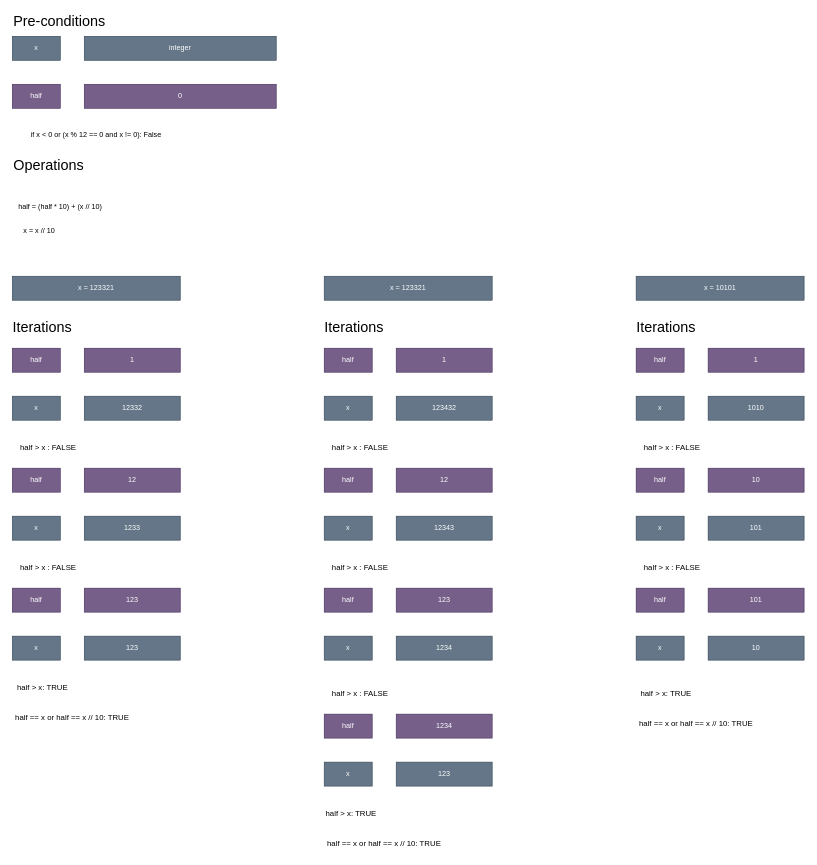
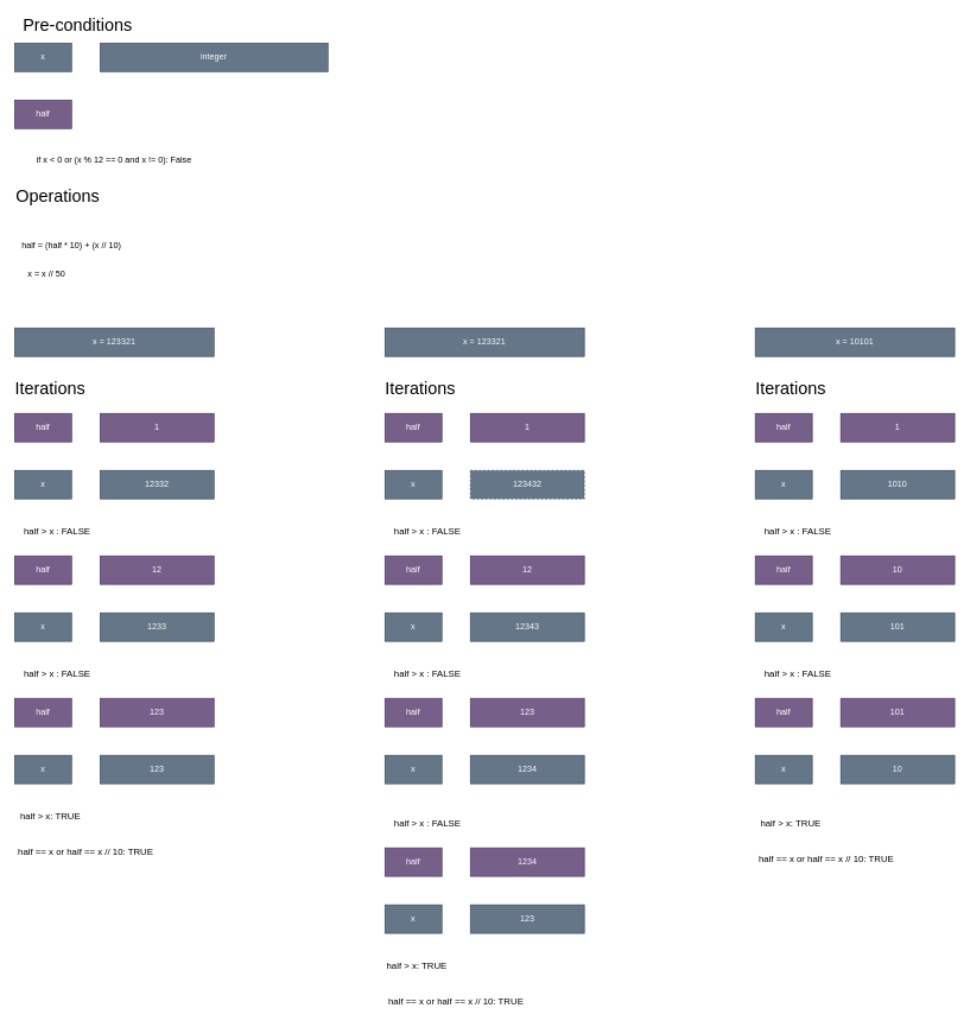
  <mxCell id="0" />
  <mxCell id="1" parent="0" />
  <mxCell id="2" value="x" style="rounded=0;whiteSpace=wrap;html=1;fillColor=#647687;fontColor=#ffffff;strokeColor=#314354;" vertex="1" parent="1"><mxGeometry x="20" y="60" width="80" height="40" as="geometry" /></mxCell>
  <mxCell id="3" value="half" style="rounded=0;whiteSpace=wrap;html=1;fillColor=#76608a;fontColor=#ffffff;strokeColor=#432D57;" vertex="1" parent="1"><mxGeometry x="20" y="140" width="80" height="40" as="geometry" /></mxCell>
  <mxCell id="4" value="integer" style="rounded=0;whiteSpace=wrap;html=1;fillColor=#647687;fontColor=#ffffff;strokeColor=#314354;" vertex="1" parent="1"><mxGeometry x="140" y="60" width="320" height="40" as="geometry" /></mxCell>
- <mxCell id="5" value="0" style="rounded=0;whiteSpace=wrap;html=1;fillColor=#76608a;fontColor=#ffffff;strokeColor=#432D57;" vertex="1" parent="1"><mxGeometry x="140" y="140" width="320" height="40" as="geometry" /></mxCell>
- <mxCell id="6" value="Pre-conditions" style="text;html=1;strokeColor=none;fillColor=none;align=left;verticalAlign=middle;whiteSpace=wrap;rounded=0;fontSize=24;" vertex="1" parent="1"><mxGeometry x="20" y="20" width="390" height="30" as="geometry" /></mxCell>
+ <mxCell id="6" value="Pre-conditions" style="text;html=1;strokeColor=none;fillColor=none;align=left;verticalAlign=middle;whiteSpace=wrap;rounded=0;fontSize=24;" vertex="1" parent="1"><mxGeometry x="30" y="20" width="390" height="30" as="geometry" /></mxCell>
  <mxCell id="7" value="Iterations" style="text;html=1;strokeColor=none;fillColor=none;align=center;verticalAlign=middle;whiteSpace=wrap;rounded=0;fontSize=24;" vertex="1" parent="1"><mxGeometry x="40" y="530" width="60" height="30" as="geometry" /></mxCell>
  <mxCell id="8" value="half" style="rounded=0;whiteSpace=wrap;html=1;fillColor=#76608a;fontColor=#ffffff;strokeColor=#432D57;" vertex="1" parent="1"><mxGeometry x="20" y="580" width="80" height="40" as="geometry" /></mxCell>
  <mxCell id="9" value="x" style="rounded=0;whiteSpace=wrap;html=1;fillColor=#647687;fontColor=#ffffff;strokeColor=#314354;" vertex="1" parent="1"><mxGeometry x="20" y="660" width="80" height="40" as="geometry" /></mxCell>
  <mxCell id="10" value="1" style="rounded=0;whiteSpace=wrap;html=1;fillColor=#76608a;fontColor=#ffffff;strokeColor=#432D57;" vertex="1" parent="1"><mxGeometry x="140" y="580" width="160" height="40" as="geometry" /></mxCell>
  <mxCell id="11" value="12332" style="rounded=0;whiteSpace=wrap;html=1;fillColor=#647687;fontColor=#ffffff;strokeColor=#314354;" vertex="1" parent="1"><mxGeometry x="140" y="660" width="160" height="40" as="geometry" /></mxCell>
  <mxCell id="12" value="&lt;font style=&quot;font-size: 13px;&quot;&gt;half &amp;gt; x : FALSE&lt;/font&gt;" style="text;html=1;strokeColor=none;fillColor=none;align=center;verticalAlign=middle;whiteSpace=wrap;rounded=0;fontSize=13;" vertex="1" parent="1"><mxGeometry x="20" y="730" width="120" height="30" as="geometry" /></mxCell>
  <mxCell id="13" value="half" style="rounded=0;whiteSpace=wrap;html=1;fillColor=#76608a;fontColor=#ffffff;strokeColor=#432D57;" vertex="1" parent="1"><mxGeometry x="20" y="780" width="80" height="40" as="geometry" /></mxCell>
  <mxCell id="14" value="x" style="rounded=0;whiteSpace=wrap;html=1;fillColor=#647687;fontColor=#ffffff;strokeColor=#314354;" vertex="1" parent="1"><mxGeometry x="20" y="860" width="80" height="40" as="geometry" /></mxCell>
  <mxCell id="15" value="12" style="rounded=0;whiteSpace=wrap;html=1;fillColor=#76608a;fontColor=#ffffff;strokeColor=#432D57;" vertex="1" parent="1"><mxGeometry x="140" y="780" width="160" height="40" as="geometry" /></mxCell>
  <mxCell id="16" value="1233" style="rounded=0;whiteSpace=wrap;html=1;fillColor=#647687;fontColor=#ffffff;strokeColor=#314354;" vertex="1" parent="1"><mxGeometry x="140" y="860" width="160" height="40" as="geometry" /></mxCell>
  <mxCell id="17" value="&lt;font style=&quot;font-size: 13px;&quot;&gt;half &amp;gt; x : FALSE&lt;/font&gt;" style="text;html=1;strokeColor=none;fillColor=none;align=center;verticalAlign=middle;whiteSpace=wrap;rounded=0;fontSize=13;" vertex="1" parent="1"><mxGeometry x="20" y="930" width="120" height="30" as="geometry" /></mxCell>
  <mxCell id="18" value="half" style="rounded=0;whiteSpace=wrap;html=1;fillColor=#76608a;fontColor=#ffffff;strokeColor=#432D57;" vertex="1" parent="1"><mxGeometry x="20" y="980" width="80" height="40" as="geometry" /></mxCell>
  <mxCell id="19" value="x" style="rounded=0;whiteSpace=wrap;html=1;fillColor=#647687;fontColor=#ffffff;strokeColor=#314354;" vertex="1" parent="1"><mxGeometry x="20" y="1060" width="80" height="40" as="geometry" /></mxCell>
  <mxCell id="20" value="123" style="rounded=0;whiteSpace=wrap;html=1;fillColor=#76608a;fontColor=#ffffff;strokeColor=#432D57;" vertex="1" parent="1"><mxGeometry x="140" y="980" width="160" height="40" as="geometry" /></mxCell>
  <mxCell id="21" value="123" style="rounded=0;whiteSpace=wrap;html=1;fillColor=#647687;fontColor=#ffffff;strokeColor=#314354;" vertex="1" parent="1"><mxGeometry x="140" y="1060" width="160" height="40" as="geometry" /></mxCell>
  <mxCell id="22" value="&lt;font style=&quot;font-size: 13px;&quot;&gt;half &amp;gt; x: TRUE&lt;/font&gt;" style="text;html=1;strokeColor=none;fillColor=none;align=center;verticalAlign=middle;whiteSpace=wrap;rounded=0;fontSize=13;" vertex="1" parent="1"><mxGeometry x="22.5" y="1130" width="95" height="30" as="geometry" /></mxCell>
  <mxCell id="23" value="&lt;font style=&quot;font-size: 13px;&quot;&gt;half == x or half == x // 10: TRUE&lt;/font&gt;" style="text;html=1;strokeColor=none;fillColor=none;align=center;verticalAlign=middle;whiteSpace=wrap;rounded=0;fontSize=13;" vertex="1" parent="1"><mxGeometry x="20" y="1180" width="200" height="30" as="geometry" /></mxCell>
  <mxCell id="24" value="half = (half * 10) + (x // 10)" style="text;html=1;strokeColor=none;fillColor=none;align=center;verticalAlign=middle;whiteSpace=wrap;rounded=0;" vertex="1" parent="1"><mxGeometry x="20" y="330" width="160" height="30" as="geometry" /></mxCell>
- <mxCell id="25" value="x = x // 10" style="text;html=1;strokeColor=none;fillColor=none;align=center;verticalAlign=middle;whiteSpace=wrap;rounded=0;" vertex="1" parent="1"><mxGeometry x="20" y="370" width="90" height="30" as="geometry" /></mxCell>
+ <mxCell id="25" value="x = x // 50" style="text;html=1;strokeColor=none;fillColor=none;align=center;verticalAlign=middle;whiteSpace=wrap;rounded=0;" vertex="1" parent="1"><mxGeometry x="20" y="370" width="90" height="30" as="geometry" /></mxCell>
  <mxCell id="26" value="Operations" style="text;html=1;strokeColor=none;fillColor=none;align=left;verticalAlign=middle;whiteSpace=wrap;rounded=0;fontSize=24;" vertex="1" parent="1"><mxGeometry x="20" y="260" width="390" height="30" as="geometry" /></mxCell>
  <mxCell id="27" value="x = 123321" style="rounded=0;whiteSpace=wrap;html=1;fillColor=#647687;fontColor=#ffffff;strokeColor=#314354;" vertex="1" parent="1"><mxGeometry x="20" y="460" width="280" height="40" as="geometry" /></mxCell>
  <mxCell id="28" value="Iterations" style="text;html=1;strokeColor=none;fillColor=none;align=center;verticalAlign=middle;whiteSpace=wrap;rounded=0;fontSize=24;" vertex="1" parent="1"><mxGeometry x="560" y="530" width="60" height="30" as="geometry" /></mxCell>
  <mxCell id="29" value="half" style="rounded=0;whiteSpace=wrap;html=1;fillColor=#76608a;fontColor=#ffffff;strokeColor=#432D57;" vertex="1" parent="1"><mxGeometry x="540" y="580" width="80" height="40" as="geometry" /></mxCell>
  <mxCell id="30" value="x" style="rounded=0;whiteSpace=wrap;html=1;fillColor=#647687;fontColor=#ffffff;strokeColor=#314354;" vertex="1" parent="1"><mxGeometry x="540" y="660" width="80" height="40" as="geometry" /></mxCell>
  <mxCell id="31" value="1" style="rounded=0;whiteSpace=wrap;html=1;fillColor=#76608a;fontColor=#ffffff;strokeColor=#432D57;" vertex="1" parent="1"><mxGeometry x="660" y="580" width="160" height="40" as="geometry" /></mxCell>
- <mxCell id="32" value="123432" style="rounded=0;whiteSpace=wrap;html=1;fillColor=#647687;fontColor=#ffffff;strokeColor=#314354;" vertex="1" parent="1"><mxGeometry x="660" y="660" width="160" height="40" as="geometry" /></mxCell>
+ <mxCell id="32" value="123432" style="rounded=0;whiteSpace=wrap;html=1;fillColor=#647687;fontColor=#ffffff;strokeColor=#314354;dashed=1;" vertex="1" parent="1"><mxGeometry x="660" y="660" width="160" height="40" as="geometry" /></mxCell>
  <mxCell id="33" value="&lt;font style=&quot;font-size: 13px;&quot;&gt;half &amp;gt; x : FALSE&lt;/font&gt;" style="text;html=1;strokeColor=none;fillColor=none;align=center;verticalAlign=middle;whiteSpace=wrap;rounded=0;fontSize=13;" vertex="1" parent="1"><mxGeometry x="540" y="730" width="120" height="30" as="geometry" /></mxCell>
  <mxCell id="34" value="half" style="rounded=0;whiteSpace=wrap;html=1;fillColor=#76608a;fontColor=#ffffff;strokeColor=#432D57;" vertex="1" parent="1"><mxGeometry x="540" y="780" width="80" height="40" as="geometry" /></mxCell>
  <mxCell id="35" value="x" style="rounded=0;whiteSpace=wrap;html=1;fillColor=#647687;fontColor=#ffffff;strokeColor=#314354;" vertex="1" parent="1"><mxGeometry x="540" y="860" width="80" height="40" as="geometry" /></mxCell>
  <mxCell id="36" value="12" style="rounded=0;whiteSpace=wrap;html=1;fillColor=#76608a;fontColor=#ffffff;strokeColor=#432D57;" vertex="1" parent="1"><mxGeometry x="660" y="780" width="160" height="40" as="geometry" /></mxCell>
  <mxCell id="37" value="12343" style="rounded=0;whiteSpace=wrap;html=1;fillColor=#647687;fontColor=#ffffff;strokeColor=#314354;" vertex="1" parent="1"><mxGeometry x="660" y="860" width="160" height="40" as="geometry" /></mxCell>
  <mxCell id="38" value="&lt;font style=&quot;font-size: 13px;&quot;&gt;half &amp;gt; x : FALSE&lt;/font&gt;" style="text;html=1;strokeColor=none;fillColor=none;align=center;verticalAlign=middle;whiteSpace=wrap;rounded=0;fontSize=13;" vertex="1" parent="1"><mxGeometry x="540" y="930" width="120" height="30" as="geometry" /></mxCell>
  <mxCell id="39" value="half" style="rounded=0;whiteSpace=wrap;html=1;fillColor=#76608a;fontColor=#ffffff;strokeColor=#432D57;" vertex="1" parent="1"><mxGeometry x="540" y="980" width="80" height="40" as="geometry" /></mxCell>
  <mxCell id="40" value="x" style="rounded=0;whiteSpace=wrap;html=1;fillColor=#647687;fontColor=#ffffff;strokeColor=#314354;" vertex="1" parent="1"><mxGeometry x="540" y="1060" width="80" height="40" as="geometry" /></mxCell>
  <mxCell id="41" value="123" style="rounded=0;whiteSpace=wrap;html=1;fillColor=#76608a;fontColor=#ffffff;strokeColor=#432D57;" vertex="1" parent="1"><mxGeometry x="660" y="980" width="160" height="40" as="geometry" /></mxCell>
  <mxCell id="42" value="1234" style="rounded=0;whiteSpace=wrap;html=1;fillColor=#647687;fontColor=#ffffff;strokeColor=#314354;" vertex="1" parent="1"><mxGeometry x="660" y="1060" width="160" height="40" as="geometry" /></mxCell>
  <mxCell id="43" value="&lt;font style=&quot;font-size: 13px;&quot;&gt;half &amp;gt; x: TRUE&lt;/font&gt;" style="text;html=1;strokeColor=none;fillColor=none;align=center;verticalAlign=middle;whiteSpace=wrap;rounded=0;fontSize=13;" vertex="1" parent="1"><mxGeometry x="540" y="1340" width="90" height="30" as="geometry" /></mxCell>
  <mxCell id="44" value="&lt;font style=&quot;font-size: 13px;&quot;&gt;half == x or half == x // 10: TRUE&lt;/font&gt;" style="text;html=1;strokeColor=none;fillColor=none;align=center;verticalAlign=middle;whiteSpace=wrap;rounded=0;fontSize=13;" vertex="1" parent="1"><mxGeometry x="540" y="1390" width="200" height="30" as="geometry" /></mxCell>
  <mxCell id="45" value="&lt;font style=&quot;font-size: 13px;&quot;&gt;half &amp;gt; x : FALSE&lt;/font&gt;" style="text;html=1;strokeColor=none;fillColor=none;align=center;verticalAlign=middle;whiteSpace=wrap;rounded=0;fontSize=13;" vertex="1" parent="1"><mxGeometry x="540" y="1140" width="120" height="30" as="geometry" /></mxCell>
  <mxCell id="46" value="half" style="rounded=0;whiteSpace=wrap;html=1;fillColor=#76608a;fontColor=#ffffff;strokeColor=#432D57;" vertex="1" parent="1"><mxGeometry x="540" y="1190" width="80" height="40" as="geometry" /></mxCell>
  <mxCell id="47" value="x" style="rounded=0;whiteSpace=wrap;html=1;fillColor=#647687;fontColor=#ffffff;strokeColor=#314354;" vertex="1" parent="1"><mxGeometry x="540" y="1270" width="80" height="40" as="geometry" /></mxCell>
  <mxCell id="48" value="1234" style="rounded=0;whiteSpace=wrap;html=1;fillColor=#76608a;fontColor=#ffffff;strokeColor=#432D57;" vertex="1" parent="1"><mxGeometry x="660" y="1190" width="160" height="40" as="geometry" /></mxCell>
  <mxCell id="49" value="123" style="rounded=0;whiteSpace=wrap;html=1;fillColor=#647687;fontColor=#ffffff;strokeColor=#314354;" vertex="1" parent="1"><mxGeometry x="660" y="1270" width="160" height="40" as="geometry" /></mxCell>
  <mxCell id="50" value="if x &amp;lt; 0 or (x % 12 == 0 and x != 0): False" style="text;html=1;strokeColor=none;fillColor=none;align=center;verticalAlign=middle;whiteSpace=wrap;rounded=0;" vertex="1" parent="1"><mxGeometry x="20" y="210" width="280" height="30" as="geometry" /></mxCell>
  <mxCell id="51" value="Iterations" style="text;html=1;strokeColor=none;fillColor=none;align=center;verticalAlign=middle;whiteSpace=wrap;rounded=0;fontSize=24;" vertex="1" parent="1"><mxGeometry x="1080" y="530" width="60" height="30" as="geometry" /></mxCell>
  <mxCell id="52" value="half" style="rounded=0;whiteSpace=wrap;html=1;fillColor=#76608a;fontColor=#ffffff;strokeColor=#432D57;" vertex="1" parent="1"><mxGeometry x="1060" y="580" width="80" height="40" as="geometry" /></mxCell>
  <mxCell id="53" value="x" style="rounded=0;whiteSpace=wrap;html=1;fillColor=#647687;fontColor=#ffffff;strokeColor=#314354;" vertex="1" parent="1"><mxGeometry x="1060" y="660" width="80" height="40" as="geometry" /></mxCell>
  <mxCell id="54" value="1" style="rounded=0;whiteSpace=wrap;html=1;fillColor=#76608a;fontColor=#ffffff;strokeColor=#432D57;" vertex="1" parent="1"><mxGeometry x="1180" y="580" width="160" height="40" as="geometry" /></mxCell>
  <mxCell id="55" value="1010" style="rounded=0;whiteSpace=wrap;html=1;fillColor=#647687;fontColor=#ffffff;strokeColor=#314354;" vertex="1" parent="1"><mxGeometry x="1180" y="660" width="160" height="40" as="geometry" /></mxCell>
  <mxCell id="56" value="&lt;font style=&quot;font-size: 13px;&quot;&gt;half &amp;gt; x : FALSE&lt;/font&gt;" style="text;html=1;strokeColor=none;fillColor=none;align=center;verticalAlign=middle;whiteSpace=wrap;rounded=0;fontSize=13;" vertex="1" parent="1"><mxGeometry x="1060" y="730" width="120" height="30" as="geometry" /></mxCell>
  <mxCell id="57" value="half" style="rounded=0;whiteSpace=wrap;html=1;fillColor=#76608a;fontColor=#ffffff;strokeColor=#432D57;" vertex="1" parent="1"><mxGeometry x="1060" y="780" width="80" height="40" as="geometry" /></mxCell>
  <mxCell id="58" value="x" style="rounded=0;whiteSpace=wrap;html=1;fillColor=#647687;fontColor=#ffffff;strokeColor=#314354;" vertex="1" parent="1"><mxGeometry x="1060" y="860" width="80" height="40" as="geometry" /></mxCell>
  <mxCell id="59" value="10" style="rounded=0;whiteSpace=wrap;html=1;fillColor=#76608a;fontColor=#ffffff;strokeColor=#432D57;" vertex="1" parent="1"><mxGeometry x="1180" y="780" width="160" height="40" as="geometry" /></mxCell>
  <mxCell id="60" value="101" style="rounded=0;whiteSpace=wrap;html=1;fillColor=#647687;fontColor=#ffffff;strokeColor=#314354;" vertex="1" parent="1"><mxGeometry x="1180" y="860" width="160" height="40" as="geometry" /></mxCell>
  <mxCell id="61" value="&lt;font style=&quot;font-size: 13px;&quot;&gt;half &amp;gt; x : FALSE&lt;/font&gt;" style="text;html=1;strokeColor=none;fillColor=none;align=center;verticalAlign=middle;whiteSpace=wrap;rounded=0;fontSize=13;" vertex="1" parent="1"><mxGeometry x="1060" y="930" width="120" height="30" as="geometry" /></mxCell>
  <mxCell id="62" value="half" style="rounded=0;whiteSpace=wrap;html=1;fillColor=#76608a;fontColor=#ffffff;strokeColor=#432D57;" vertex="1" parent="1"><mxGeometry x="1060" y="980" width="80" height="40" as="geometry" /></mxCell>
  <mxCell id="63" value="x" style="rounded=0;whiteSpace=wrap;html=1;fillColor=#647687;fontColor=#ffffff;strokeColor=#314354;" vertex="1" parent="1"><mxGeometry x="1060" y="1060" width="80" height="40" as="geometry" /></mxCell>
  <mxCell id="64" value="101" style="rounded=0;whiteSpace=wrap;html=1;fillColor=#76608a;fontColor=#ffffff;strokeColor=#432D57;" vertex="1" parent="1"><mxGeometry x="1180" y="980" width="160" height="40" as="geometry" /></mxCell>
  <mxCell id="65" value="10" style="rounded=0;whiteSpace=wrap;html=1;fillColor=#647687;fontColor=#ffffff;strokeColor=#314354;" vertex="1" parent="1"><mxGeometry x="1180" y="1060" width="160" height="40" as="geometry" /></mxCell>
  <mxCell id="66" value="&lt;font style=&quot;font-size: 13px;&quot;&gt;half &amp;gt; x: TRUE&lt;/font&gt;" style="text;html=1;strokeColor=none;fillColor=none;align=center;verticalAlign=middle;whiteSpace=wrap;rounded=0;fontSize=13;" vertex="1" parent="1"><mxGeometry x="1060" y="1140" width="100" height="30" as="geometry" /></mxCell>
  <mxCell id="67" value="&lt;font style=&quot;font-size: 13px;&quot;&gt;half == x or half == x // 10: TRUE&lt;/font&gt;" style="text;html=1;strokeColor=none;fillColor=none;align=center;verticalAlign=middle;whiteSpace=wrap;rounded=0;fontSize=13;" vertex="1" parent="1"><mxGeometry x="1060" y="1190" width="200" height="30" as="geometry" /></mxCell>
  <mxCell id="68" value="x = 123321" style="rounded=0;whiteSpace=wrap;html=1;fillColor=#647687;fontColor=#ffffff;strokeColor=#314354;" vertex="1" parent="1"><mxGeometry x="540" y="460" width="280" height="40" as="geometry" /></mxCell>
  <mxCell id="69" value="x = 10101" style="rounded=0;whiteSpace=wrap;html=1;fillColor=#647687;fontColor=#ffffff;strokeColor=#314354;" vertex="1" parent="1"><mxGeometry x="1060" y="460" width="280" height="40" as="geometry" /></mxCell>
